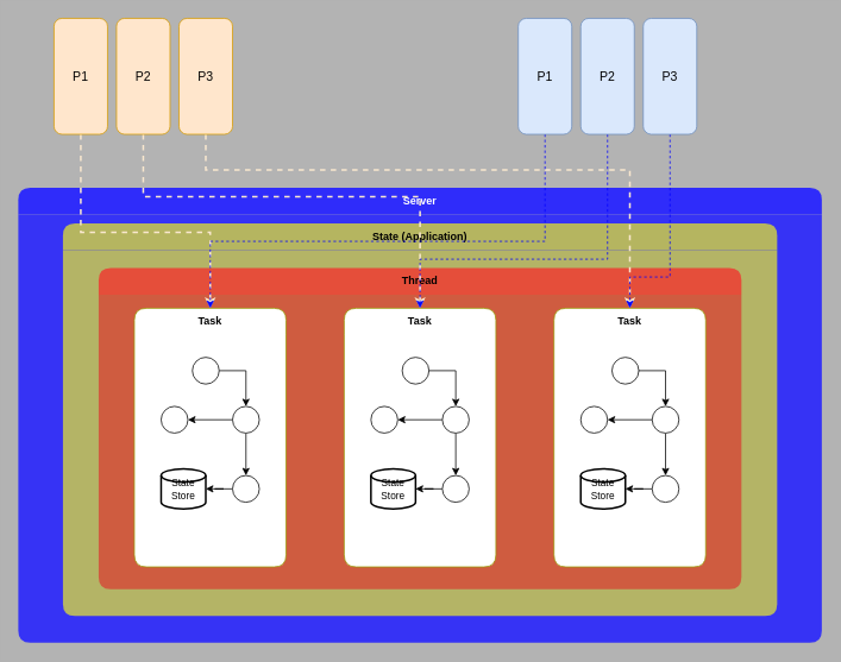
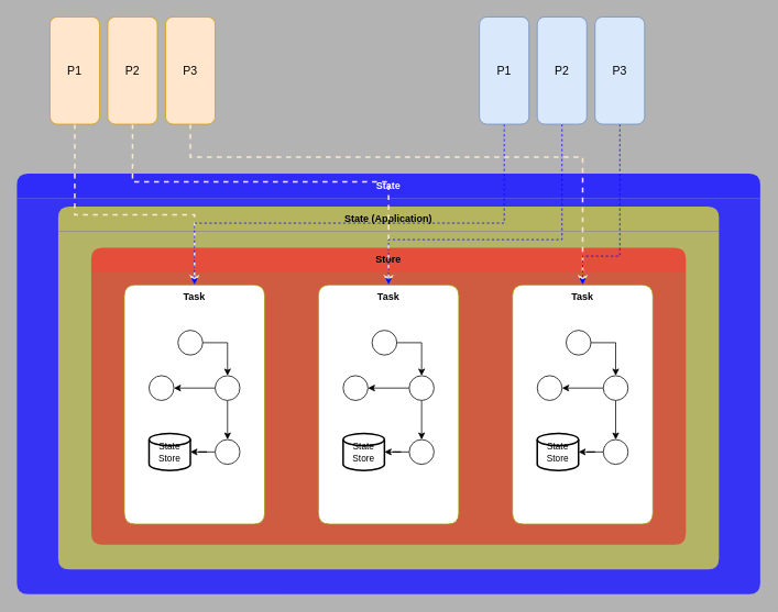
  <mxCell id="0" />
  <mxCell id="1" parent="0" />
- <mxCell id="2" value="Server" style="swimlane;whiteSpace=wrap;html=1;strokeColor=none;rounded=1;startSize=30;labelBackgroundColor=none;labelBorderColor=none;fillColor=#2f2cfa;gradientColor=none;swimlaneFillColor=#3633f5;fontColor=#FFFFFF;strokeWidth=0;swimlaneLine=0;verticalAlign=middle;labelPosition=center;verticalLabelPosition=middle;align=center;" vertex="1" parent="1"><mxGeometry x="20" y="210" width="900" height="510" as="geometry" /></mxCell>
+ <mxCell id="2" value="State" style="swimlane;whiteSpace=wrap;html=1;strokeColor=none;rounded=1;startSize=30;labelBackgroundColor=none;labelBorderColor=none;fillColor=#2f2cfa;gradientColor=none;swimlaneFillColor=#3633f5;fontColor=#FFFFFF;strokeWidth=0;swimlaneLine=0;verticalAlign=middle;labelPosition=center;verticalLabelPosition=middle;align=center;" vertex="1" parent="1"><mxGeometry x="20" y="210" width="900" height="510" as="geometry" /></mxCell>
  <mxCell id="3" value="State (Application)" style="swimlane;whiteSpace=wrap;html=1;strokeColor=none;startSize=30;glass=0;rounded=1;fillColor=#b5b560;swimlaneFillColor=#b4b466;strokeWidth=0;swimlaneLine=0;" vertex="1" parent="2"><mxGeometry x="50" y="40" width="800" height="440" as="geometry" /></mxCell>
- <mxCell id="4" value="Thread" style="swimlane;whiteSpace=wrap;html=1;strokeColor=none;startSize=30;glass=0;rounded=1;labelBackgroundColor=none;fillStyle=auto;fillColor=#e54e3a;swimlaneFillColor=#cf5c40;strokeWidth=0;swimlaneLine=0;" vertex="1" parent="3"><mxGeometry x="40" y="50" width="720" height="360" as="geometry" /></mxCell>
+ <mxCell id="4" value="Store" style="swimlane;whiteSpace=wrap;html=1;strokeColor=none;startSize=30;glass=0;rounded=1;labelBackgroundColor=none;fillStyle=auto;fillColor=#e54e3a;swimlaneFillColor=#cf5c40;strokeWidth=0;swimlaneLine=0;" vertex="1" parent="3"><mxGeometry x="40" y="50" width="720" height="360" as="geometry" /></mxCell>
  <mxCell id="5" value="Task" style="swimlane;whiteSpace=wrap;html=1;strokeColor=#999900;startSize=30;glass=0;rounded=1;swimlaneFillColor=default;fillColor=#FFFFFF;swimlaneLine=0;" vertex="1" parent="4"><mxGeometry x="40" y="45" width="170" height="290" as="geometry" /></mxCell>
  <mxCell id="6" style="edgeStyle=orthogonalEdgeStyle;rounded=0;orthogonalLoop=1;jettySize=auto;html=1;" edge="1" parent="5" source="7" target="10"><mxGeometry relative="1" as="geometry" /></mxCell>
  <mxCell id="7" value="" style="ellipse;whiteSpace=wrap;html=1;aspect=fixed;" vertex="1" parent="5"><mxGeometry x="65" y="55" width="30" height="30" as="geometry" /></mxCell>
  <mxCell id="8" style="edgeStyle=orthogonalEdgeStyle;rounded=0;orthogonalLoop=1;jettySize=auto;html=1;" edge="1" parent="5" source="10" target="11"><mxGeometry relative="1" as="geometry" /></mxCell>
  <mxCell id="9" style="edgeStyle=orthogonalEdgeStyle;rounded=0;orthogonalLoop=1;jettySize=auto;html=1;" edge="1" parent="5" source="10" target="13"><mxGeometry relative="1" as="geometry" /></mxCell>
  <mxCell id="10" value="" style="ellipse;whiteSpace=wrap;html=1;aspect=fixed;" vertex="1" parent="5"><mxGeometry x="110" y="110" width="30" height="30" as="geometry" /></mxCell>
  <mxCell id="11" value="" style="ellipse;whiteSpace=wrap;html=1;aspect=fixed;" vertex="1" parent="5"><mxGeometry x="30" y="110" width="30" height="30" as="geometry" /></mxCell>
  <mxCell id="12" style="edgeStyle=orthogonalEdgeStyle;rounded=0;orthogonalLoop=1;jettySize=auto;html=1;" edge="1" parent="5" source="13" target="14"><mxGeometry relative="1" as="geometry" /></mxCell>
  <mxCell id="13" value="" style="ellipse;whiteSpace=wrap;html=1;aspect=fixed;" vertex="1" parent="5"><mxGeometry x="110" y="187.5" width="30" height="30" as="geometry" /></mxCell>
  <mxCell id="14" value="&lt;font style=&quot;font-size: 11px;&quot;&gt;State Store&lt;/font&gt;" style="strokeWidth=2;html=1;shape=mxgraph.flowchart.database;whiteSpace=wrap;" vertex="1" parent="5"><mxGeometry x="30" y="180" width="50" height="45" as="geometry" /></mxCell>
  <mxCell id="15" value="Task" style="swimlane;whiteSpace=wrap;html=1;strokeColor=#999900;startSize=30;glass=0;rounded=1;swimlaneFillColor=default;fillColor=#FFFFFF;swimlaneLine=0;" vertex="1" parent="4"><mxGeometry x="275" y="45" width="170" height="290" as="geometry" /></mxCell>
  <mxCell id="16" style="edgeStyle=orthogonalEdgeStyle;rounded=0;orthogonalLoop=1;jettySize=auto;html=1;" edge="1" parent="15" source="17" target="20"><mxGeometry relative="1" as="geometry" /></mxCell>
  <mxCell id="17" value="" style="ellipse;whiteSpace=wrap;html=1;aspect=fixed;" vertex="1" parent="15"><mxGeometry x="65" y="55" width="30" height="30" as="geometry" /></mxCell>
  <mxCell id="18" style="edgeStyle=orthogonalEdgeStyle;rounded=0;orthogonalLoop=1;jettySize=auto;html=1;" edge="1" parent="15" source="20" target="21"><mxGeometry relative="1" as="geometry" /></mxCell>
  <mxCell id="19" style="edgeStyle=orthogonalEdgeStyle;rounded=0;orthogonalLoop=1;jettySize=auto;html=1;" edge="1" parent="15" source="20" target="23"><mxGeometry relative="1" as="geometry" /></mxCell>
  <mxCell id="20" value="" style="ellipse;whiteSpace=wrap;html=1;aspect=fixed;" vertex="1" parent="15"><mxGeometry x="110" y="110" width="30" height="30" as="geometry" /></mxCell>
  <mxCell id="21" value="" style="ellipse;whiteSpace=wrap;html=1;aspect=fixed;" vertex="1" parent="15"><mxGeometry x="30" y="110" width="30" height="30" as="geometry" /></mxCell>
  <mxCell id="22" style="edgeStyle=orthogonalEdgeStyle;rounded=0;orthogonalLoop=1;jettySize=auto;html=1;" edge="1" parent="15" source="23" target="24"><mxGeometry relative="1" as="geometry" /></mxCell>
  <mxCell id="23" value="" style="ellipse;whiteSpace=wrap;html=1;aspect=fixed;" vertex="1" parent="15"><mxGeometry x="110" y="187.5" width="30" height="30" as="geometry" /></mxCell>
  <mxCell id="24" value="&lt;font style=&quot;font-size: 11px;&quot;&gt;State Store&lt;/font&gt;" style="strokeWidth=2;html=1;shape=mxgraph.flowchart.database;whiteSpace=wrap;" vertex="1" parent="15"><mxGeometry x="30" y="180" width="50" height="45" as="geometry" /></mxCell>
  <mxCell id="25" value="Task" style="swimlane;whiteSpace=wrap;html=1;strokeColor=#999900;startSize=30;glass=0;rounded=1;swimlaneFillColor=default;fillColor=#FFFFFF;swimlaneLine=0;" vertex="1" parent="4"><mxGeometry x="510" y="45" width="170" height="290" as="geometry" /></mxCell>
  <mxCell id="26" style="edgeStyle=orthogonalEdgeStyle;rounded=0;orthogonalLoop=1;jettySize=auto;html=1;" edge="1" parent="25" source="27" target="30"><mxGeometry relative="1" as="geometry" /></mxCell>
  <mxCell id="27" value="" style="ellipse;whiteSpace=wrap;html=1;aspect=fixed;" vertex="1" parent="25"><mxGeometry x="65" y="55" width="30" height="30" as="geometry" /></mxCell>
  <mxCell id="28" style="edgeStyle=orthogonalEdgeStyle;rounded=0;orthogonalLoop=1;jettySize=auto;html=1;" edge="1" parent="25" source="30" target="31"><mxGeometry relative="1" as="geometry" /></mxCell>
  <mxCell id="29" style="edgeStyle=orthogonalEdgeStyle;rounded=0;orthogonalLoop=1;jettySize=auto;html=1;" edge="1" parent="25" source="30" target="33"><mxGeometry relative="1" as="geometry" /></mxCell>
  <mxCell id="30" value="" style="ellipse;whiteSpace=wrap;html=1;aspect=fixed;" vertex="1" parent="25"><mxGeometry x="110" y="110" width="30" height="30" as="geometry" /></mxCell>
  <mxCell id="31" value="" style="ellipse;whiteSpace=wrap;html=1;aspect=fixed;" vertex="1" parent="25"><mxGeometry x="30" y="110" width="30" height="30" as="geometry" /></mxCell>
  <mxCell id="32" style="edgeStyle=orthogonalEdgeStyle;rounded=0;orthogonalLoop=1;jettySize=auto;html=1;" edge="1" parent="25" source="33" target="34"><mxGeometry relative="1" as="geometry" /></mxCell>
  <mxCell id="33" value="" style="ellipse;whiteSpace=wrap;html=1;aspect=fixed;" vertex="1" parent="25"><mxGeometry x="110" y="187.5" width="30" height="30" as="geometry" /></mxCell>
  <mxCell id="34" value="&lt;font style=&quot;font-size: 11px;&quot;&gt;State Store&lt;/font&gt;" style="strokeWidth=2;html=1;shape=mxgraph.flowchart.database;whiteSpace=wrap;" vertex="1" parent="25"><mxGeometry x="30" y="180" width="50" height="45" as="geometry" /></mxCell>
  <mxCell id="35" style="edgeStyle=orthogonalEdgeStyle;rounded=0;orthogonalLoop=1;jettySize=auto;html=1;strokeColor=#f9e7ce;dashed=1;strokeWidth=2;" edge="1" parent="1" source="36" target="5"><mxGeometry relative="1" as="geometry"><Array as="points"><mxPoint x="90" y="260" /><mxPoint x="235" y="260" /></Array></mxGeometry></mxCell>
  <mxCell id="36" value="P1" style="rounded=1;whiteSpace=wrap;html=1;fontSize=14;fillColor=#ffe6cc;strokeColor=#d79b00;" vertex="1" parent="1"><mxGeometry x="60" y="20" width="60" height="130" as="geometry" /></mxCell>
  <mxCell id="37" style="edgeStyle=orthogonalEdgeStyle;rounded=0;orthogonalLoop=1;jettySize=auto;html=1;strokeColor=#f9e7ce;dashed=1;strokeWidth=2;" edge="1" parent="1" source="38" target="15"><mxGeometry relative="1" as="geometry"><Array as="points"><mxPoint x="160" y="220" /><mxPoint x="470" y="220" /></Array></mxGeometry></mxCell>
  <mxCell id="38" value="P2" style="rounded=1;whiteSpace=wrap;html=1;fontSize=14;fillColor=#ffe6cc;strokeColor=#d79b00;" vertex="1" parent="1"><mxGeometry x="130" y="20" width="60" height="130" as="geometry" /></mxCell>
  <mxCell id="39" style="edgeStyle=orthogonalEdgeStyle;rounded=0;orthogonalLoop=1;jettySize=auto;html=1;strokeColor=#f9e7ce;dashed=1;strokeWidth=2;" edge="1" parent="1" source="40" target="25"><mxGeometry relative="1" as="geometry"><Array as="points"><mxPoint x="230" y="190" /><mxPoint x="705" y="190" /></Array></mxGeometry></mxCell>
  <mxCell id="40" value="P3" style="rounded=1;whiteSpace=wrap;html=1;fontSize=14;fillColor=#ffe6cc;strokeColor=#d79b00;" vertex="1" parent="1"><mxGeometry x="200" y="20" width="60" height="130" as="geometry" /></mxCell>
  <mxCell id="41" style="edgeStyle=orthogonalEdgeStyle;rounded=0;orthogonalLoop=1;jettySize=auto;html=1;strokeColor=#0000FF;dashed=1;" edge="1" parent="1" source="42" target="5"><mxGeometry relative="1" as="geometry"><Array as="points"><mxPoint x="610" y="270" /><mxPoint x="235" y="270" /></Array></mxGeometry></mxCell>
  <mxCell id="42" value="P1" style="rounded=1;whiteSpace=wrap;html=1;fontSize=14;fillColor=#dae8fc;strokeColor=#6c8ebf;" vertex="1" parent="1"><mxGeometry x="580" y="20" width="60" height="130" as="geometry" /></mxCell>
  <mxCell id="43" style="edgeStyle=orthogonalEdgeStyle;rounded=0;orthogonalLoop=1;jettySize=auto;html=1;strokeColor=#0000FF;dashed=1;" edge="1" parent="1" source="44" target="15"><mxGeometry relative="1" as="geometry"><Array as="points"><mxPoint x="680" y="290" /><mxPoint x="470" y="290" /></Array></mxGeometry></mxCell>
  <mxCell id="44" value="P2" style="rounded=1;whiteSpace=wrap;html=1;fontSize=14;fillColor=#dae8fc;strokeColor=#6c8ebf;" vertex="1" parent="1"><mxGeometry x="650" y="20" width="60" height="130" as="geometry" /></mxCell>
  <mxCell id="45" style="edgeStyle=orthogonalEdgeStyle;rounded=0;orthogonalLoop=1;jettySize=auto;html=1;strokeColor=#0000FF;dashed=1;" edge="1" parent="1" source="46" target="25"><mxGeometry relative="1" as="geometry"><Array as="points"><mxPoint x="750" y="310" /><mxPoint x="705" y="310" /></Array></mxGeometry></mxCell>
  <mxCell id="46" value="P3" style="rounded=1;whiteSpace=wrap;html=1;fontSize=14;fillColor=#dae8fc;strokeColor=#6c8ebf;" vertex="1" parent="1"><mxGeometry x="720" y="20" width="60" height="130" as="geometry" /></mxCell>
